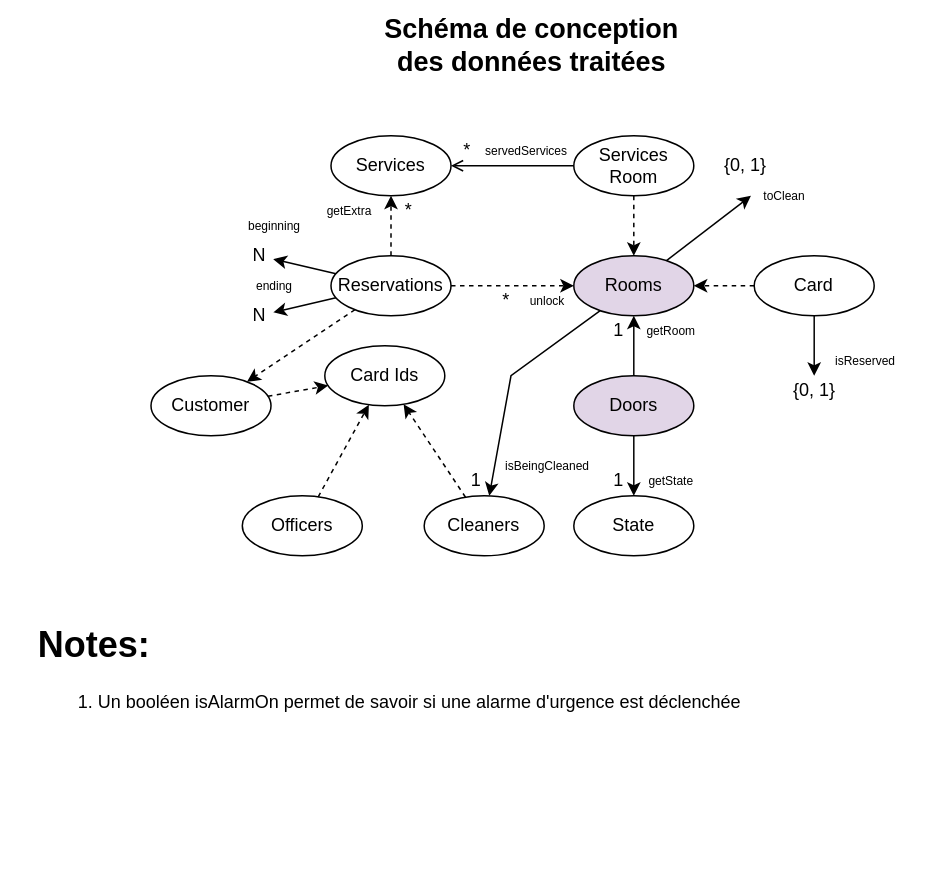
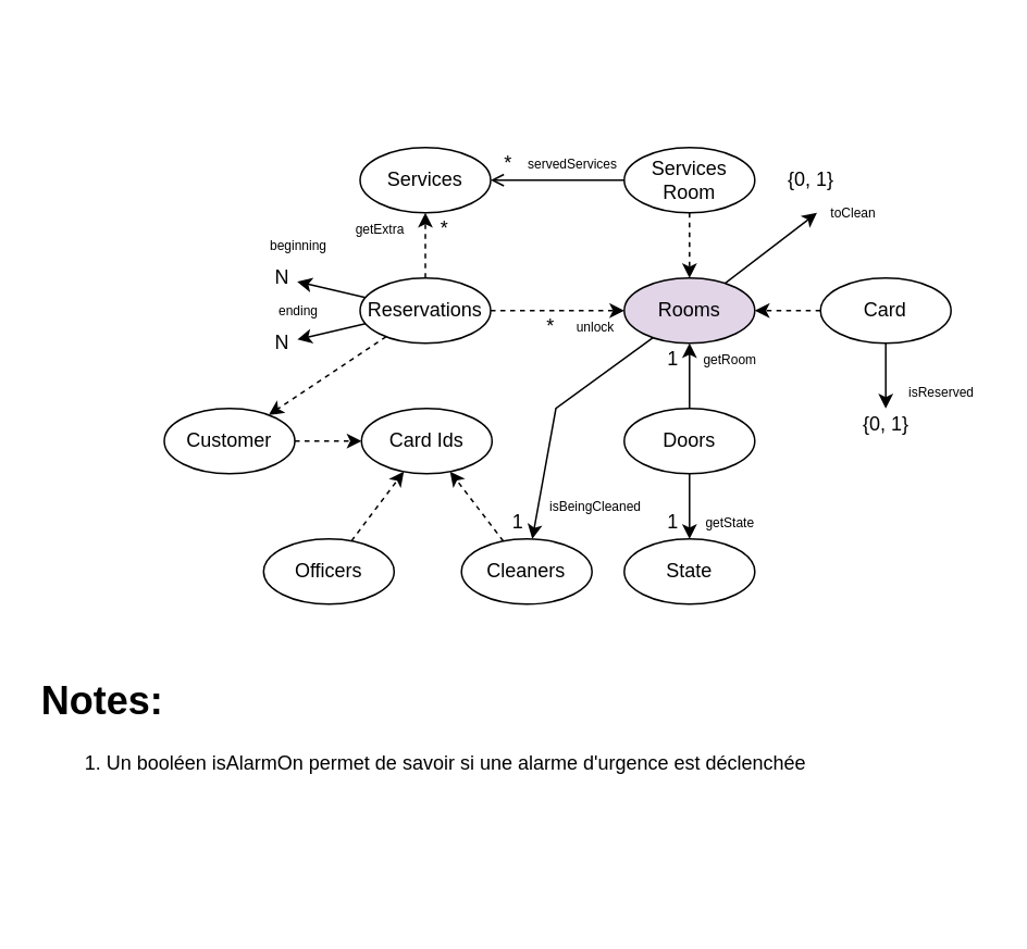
  <mxCell id="0" />
  <mxCell id="1" parent="0" />
- <mxCell id="2" value="Schéma de conception des données traitées" style="text;html=1;strokeColor=none;fillColor=none;align=center;verticalAlign=middle;whiteSpace=wrap;rounded=0;fontSize=18;fontStyle=1" parent="1" vertex="1"><mxGeometry x="244" y="20" width="220" height="20" as="geometry" /></mxCell>
  <mxCell id="3" value="&lt;span style=&quot;text-align: left&quot;&gt;Services Room&lt;/span&gt;" style="ellipse;whiteSpace=wrap;html=1;" parent="1" vertex="1"><mxGeometry x="381.87" y="90" width="80" height="40" as="geometry" /></mxCell>
  <mxCell id="4" value="Customer" style="ellipse;whiteSpace=wrap;html=1;" parent="1" vertex="1"><mxGeometry x="100" y="250" width="80" height="40" as="geometry" /></mxCell>
  <mxCell id="5" value="Officers" style="ellipse;whiteSpace=wrap;html=1;" parent="1" vertex="1"><mxGeometry x="160.87" y="330" width="80" height="40" as="geometry" /></mxCell>
  <mxCell id="6" value="Cleaners" style="ellipse;whiteSpace=wrap;html=1;" parent="1" vertex="1"><mxGeometry x="282.13" y="330" width="80" height="40" as="geometry" /></mxCell>
- <mxCell id="7" value="Card Ids" style="ellipse;whiteSpace=wrap;html=1;" parent="1" vertex="1"><mxGeometry x="215.87" y="230" width="80" height="40" as="geometry" /></mxCell>
+ <mxCell id="7" value="Card Ids" style="ellipse;whiteSpace=wrap;html=1;" parent="1" vertex="1"><mxGeometry x="220.87" y="250" width="80" height="40" as="geometry" /></mxCell>
  <mxCell id="8" value="&lt;span style=&quot;text-align: left&quot;&gt;Card&lt;/span&gt;" style="ellipse;whiteSpace=wrap;html=1;" parent="1" vertex="1"><mxGeometry x="502.13" y="170" width="80" height="40" as="geometry" /></mxCell>
  <mxCell id="9" value="&lt;span style=&quot;text-align: left&quot;&gt;Rooms&lt;/span&gt;" style="ellipse;whiteSpace=wrap;html=1;fillColor=#e1d5e7;" parent="1" vertex="1"><mxGeometry x="381.87" y="170" width="80" height="40" as="geometry" /></mxCell>
  <mxCell id="10" value="" style="endArrow=classic;html=1;dashed=1;" parent="1" source="5" target="7" edge="1"><mxGeometry width="50" height="50" relative="1" as="geometry"><mxPoint x="369.62" y="340" as="sourcePoint" /><mxPoint x="419.62" y="290" as="targetPoint" /></mxGeometry></mxCell>
  <mxCell id="11" value="" style="endArrow=classic;html=1;dashed=1;" parent="1" source="6" target="7" edge="1"><mxGeometry width="50" height="50" relative="1" as="geometry"><mxPoint x="357.839" y="366.979" as="sourcePoint" /><mxPoint x="414.213" y="308.038" as="targetPoint" /></mxGeometry></mxCell>
  <mxCell id="12" value="" style="endArrow=classic;html=1;dashed=1;" parent="1" source="4" target="7" edge="1"><mxGeometry width="50" height="50" relative="1" as="geometry"><mxPoint x="319.674" y="365.064" as="sourcePoint" /><mxPoint x="310.743" y="309.939" as="targetPoint" /></mxGeometry></mxCell>
  <mxCell id="13" value="" style="endArrow=classic;html=1;dashed=1;" parent="1" source="3" target="9" edge="1"><mxGeometry width="50" height="50" relative="1" as="geometry"><mxPoint x="545.172" y="267.627" as="sourcePoint" /><mxPoint x="476.779" y="207.381" as="targetPoint" /></mxGeometry></mxCell>
  <mxCell id="14" value="" style="endArrow=classic;html=1;dashed=1;" parent="1" source="8" target="9" edge="1"><mxGeometry width="50" height="50" relative="1" as="geometry"><mxPoint x="701.208" y="260.664" as="sourcePoint" /><mxPoint x="728.653" y="209.321" as="targetPoint" /></mxGeometry></mxCell>
  <mxCell id="15" value="&lt;span style=&quot;text-align: left&quot;&gt;Services&lt;/span&gt;" style="ellipse;whiteSpace=wrap;html=1;" parent="1" vertex="1"><mxGeometry x="220" y="90" width="80" height="40" as="geometry" /></mxCell>
  <mxCell id="16" value="*" style="text;html=1;strokeColor=none;fillColor=none;align=center;verticalAlign=middle;whiteSpace=wrap;rounded=0;" parent="1" vertex="1"><mxGeometry x="300.87" y="90" width="20" height="20" as="geometry" /></mxCell>
  <mxCell id="17" value="servedServices" style="text;html=1;align=center;verticalAlign=middle;resizable=0;points=[];autosize=1;fontSize=8;" parent="1" vertex="1"><mxGeometry x="314.94" y="90" width="70" height="20" as="geometry" /></mxCell>
  <mxCell id="18" style="rounded=0;orthogonalLoop=1;jettySize=auto;html=1;endArrow=open;" parent="1" source="3" target="15" edge="1"><mxGeometry relative="1" as="geometry"><mxPoint x="619.49" y="90" as="sourcePoint" /><mxPoint x="619.49" y="20" as="targetPoint" /></mxGeometry></mxCell>
  <mxCell id="19" value="unlock" style="text;html=1;strokeColor=none;fillColor=none;align=center;verticalAlign=middle;whiteSpace=wrap;rounded=0;fontSize=8;" parent="1" vertex="1"><mxGeometry x="347" y="190" width="34.87" height="20" as="geometry" /></mxCell>
  <mxCell id="20" value="getState" style="text;html=1;strokeColor=none;fillColor=none;align=center;verticalAlign=middle;whiteSpace=wrap;rounded=0;fontSize=8;" parent="1" vertex="1"><mxGeometry x="422" y="310" width="50" height="20" as="geometry" /></mxCell>
  <mxCell id="21" style="rounded=0;orthogonalLoop=1;jettySize=auto;html=1;" parent="1" source="24" target="22" edge="1"><mxGeometry relative="1" as="geometry"><mxPoint x="754.62" y="320" as="sourcePoint" /><mxPoint x="852.49" y="320" as="targetPoint" /></mxGeometry></mxCell>
  <mxCell id="22" value="&lt;span style=&quot;text-align: left&quot;&gt;State&lt;/span&gt;" style="ellipse;whiteSpace=wrap;html=1;" parent="1" vertex="1"><mxGeometry x="381.87" y="330" width="80" height="40" as="geometry" /></mxCell>
  <mxCell id="23" value="1" style="text;html=1;strokeColor=none;fillColor=none;align=center;verticalAlign=middle;whiteSpace=wrap;rounded=0;" parent="1" vertex="1"><mxGeometry x="401.5" y="310" width="20" height="20" as="geometry" /></mxCell>
- <mxCell id="24" value="&lt;span style=&quot;text-align: left&quot;&gt;Doors&lt;/span&gt;" style="ellipse;whiteSpace=wrap;html=1;fillColor=#e1d5e7;" parent="1" vertex="1"><mxGeometry x="381.87" y="250" width="80" height="40" as="geometry" /></mxCell>
+ <mxCell id="24" value="&lt;span style=&quot;text-align: left&quot;&gt;Doors&lt;/span&gt;" style="ellipse;whiteSpace=wrap;html=1;" parent="1" vertex="1"><mxGeometry x="381.87" y="250" width="80" height="40" as="geometry" /></mxCell>
  <mxCell id="25" value="" style="endArrow=classic;html=1;startArrow=none;startFill=0;" parent="1" source="24" target="9" edge="1"><mxGeometry width="50" height="50" relative="1" as="geometry"><mxPoint x="589.49" y="250" as="sourcePoint" /><mxPoint x="670.99" y="250" as="targetPoint" /><Array as="points" /></mxGeometry></mxCell>
  <mxCell id="26" value="1" style="text;html=1;strokeColor=none;fillColor=none;align=center;verticalAlign=middle;whiteSpace=wrap;rounded=0;" parent="1" vertex="1"><mxGeometry x="401.5" y="210" width="20" height="20" as="geometry" /></mxCell>
  <mxCell id="27" value="getRoom" style="text;html=1;strokeColor=none;fillColor=none;align=center;verticalAlign=middle;whiteSpace=wrap;rounded=0;fontSize=8;" parent="1" vertex="1"><mxGeometry x="421.5" y="210" width="49.87" height="20" as="geometry" /></mxCell>
  <mxCell id="28" value="*" style="text;html=1;strokeColor=none;fillColor=none;align=center;verticalAlign=middle;whiteSpace=wrap;rounded=0;" parent="1" vertex="1"><mxGeometry x="327" y="190" width="20" height="20" as="geometry" /></mxCell>
  <mxCell id="29" style="rounded=0;orthogonalLoop=1;jettySize=auto;html=1;exitX=0.5;exitY=0;exitDx=0;exitDy=0;" parent="1" source="8" target="8" edge="1"><mxGeometry relative="1" as="geometry"><mxPoint x="337" y="120" as="sourcePoint" /><mxPoint x="456.57" y="120" as="targetPoint" /></mxGeometry></mxCell>
  <mxCell id="30" value="isReserved" style="text;html=1;align=center;verticalAlign=middle;resizable=0;points=[];autosize=1;fontSize=8;" parent="1" vertex="1"><mxGeometry x="546.13" y="230" width="60" height="20" as="geometry" /></mxCell>
  <mxCell id="31" style="rounded=0;orthogonalLoop=1;jettySize=auto;html=1;dashed=1;" parent="1" source="48" target="15" edge="1"><mxGeometry relative="1" as="geometry"><mxPoint x="309.587" y="93.494" as="sourcePoint" /><mxPoint x="321" y="136" as="targetPoint" /></mxGeometry></mxCell>
  <mxCell id="32" value="getExtra" style="text;html=1;align=center;verticalAlign=middle;resizable=0;points=[];autosize=1;fontSize=8;" parent="1" vertex="1"><mxGeometry x="206.5" y="130" width="50" height="20" as="geometry" /></mxCell>
  <mxCell id="33" value="*" style="text;html=1;strokeColor=none;fillColor=none;align=center;verticalAlign=middle;whiteSpace=wrap;rounded=0;" parent="1" vertex="1"><mxGeometry x="262.13" y="130" width="20" height="20" as="geometry" /></mxCell>
  <mxCell id="34" value="{0, 1}" style="text;html=1;strokeColor=none;fillColor=none;align=center;verticalAlign=middle;whiteSpace=wrap;rounded=0;" parent="1" vertex="1"><mxGeometry x="525.63" y="250" width="33" height="20" as="geometry" /></mxCell>
  <mxCell id="35" style="rounded=0;orthogonalLoop=1;jettySize=auto;html=1;" parent="1" source="8" edge="1"><mxGeometry relative="1" as="geometry"><mxPoint x="319.587" y="103.494" as="sourcePoint" /><mxPoint x="542.13" y="250" as="targetPoint" /></mxGeometry></mxCell>
  <mxCell id="36" style="rounded=0;orthogonalLoop=1;jettySize=auto;html=1;" parent="1" source="9" edge="1"><mxGeometry relative="1" as="geometry"><mxPoint x="377" y="200" as="sourcePoint" /><mxPoint x="500" y="130" as="targetPoint" /></mxGeometry></mxCell>
  <mxCell id="37" value="{0, 1}" style="text;html=1;strokeColor=none;fillColor=none;align=center;verticalAlign=middle;whiteSpace=wrap;rounded=0;" parent="1" vertex="1"><mxGeometry x="480" y="100" width="33" height="20" as="geometry" /></mxCell>
  <mxCell id="38" value="toClean" style="text;html=1;align=center;verticalAlign=middle;resizable=0;points=[];autosize=1;fontSize=8;" parent="1" vertex="1"><mxGeometry x="502.13" y="120" width="40" height="20" as="geometry" /></mxCell>
  <mxCell id="39" style="rounded=0;orthogonalLoop=1;jettySize=auto;html=1;dashed=1;" parent="1" source="48" target="9" edge="1"><mxGeometry relative="1" as="geometry"><mxPoint x="405.632" y="184.904" as="sourcePoint" /><mxPoint x="362.13" y="160" as="targetPoint" /></mxGeometry></mxCell>
  <mxCell id="40" style="rounded=0;orthogonalLoop=1;jettySize=auto;html=1;" parent="1" source="48" target="45" edge="1"><mxGeometry relative="1" as="geometry"><mxPoint x="100.003" y="180.926" as="sourcePoint" /><mxPoint x="56.91" y="170" as="targetPoint" /></mxGeometry></mxCell>
  <mxCell id="41" style="rounded=0;orthogonalLoop=1;jettySize=auto;html=1;" parent="1" source="48" target="44" edge="1"><mxGeometry relative="1" as="geometry"><mxPoint x="100.003" y="199.074" as="sourcePoint" /><mxPoint x="56.91" y="210" as="targetPoint" /></mxGeometry></mxCell>
  <mxCell id="42" value="beginning" style="text;html=1;align=center;verticalAlign=middle;resizable=0;points=[];autosize=1;fontSize=8;" parent="1" vertex="1"><mxGeometry x="156.5" y="140" width="50" height="20" as="geometry" /></mxCell>
  <mxCell id="43" value="ending" style="text;html=1;align=center;verticalAlign=middle;resizable=0;points=[];autosize=1;fontSize=8;" parent="1" vertex="1"><mxGeometry x="161.5" y="180" width="40" height="20" as="geometry" /></mxCell>
  <mxCell id="44" value="N" style="text;html=1;align=center;verticalAlign=middle;resizable=0;points=[];autosize=1;" parent="1" vertex="1"><mxGeometry x="161.5" y="200" width="20" height="20" as="geometry" /></mxCell>
  <mxCell id="45" value="N" style="text;html=1;align=center;verticalAlign=middle;resizable=0;points=[];autosize=1;" parent="1" vertex="1"><mxGeometry x="161.5" y="160" width="20" height="20" as="geometry" /></mxCell>
  <mxCell id="46" value="&lt;h1&gt;Notes:&lt;/h1&gt;&lt;div&gt;&lt;ol&gt;&lt;li&gt;Un booléen isAlarmOn permet de savoir si une alarme d'urgence est déclenchée&lt;/li&gt;&lt;/ol&gt;&lt;/div&gt;" style="text;html=1;strokeColor=none;fillColor=none;spacing=5;spacingTop=-20;whiteSpace=wrap;overflow=hidden;rounded=0;" parent="1" vertex="1"><mxGeometry x="20" y="410" width="560" height="150" as="geometry" /></mxCell>
  <mxCell id="47" value="isBeingCleaned" style="text;html=1;align=center;verticalAlign=middle;resizable=0;points=[];autosize=1;fontSize=8;" parent="1" vertex="1"><mxGeometry x="329.44" y="300" width="70" height="20" as="geometry" /></mxCell>
  <mxCell id="48" value="Reservations" style="ellipse;whiteSpace=wrap;html=1;" parent="1" vertex="1"><mxGeometry x="220" y="170" width="80" height="40" as="geometry" /></mxCell>
  <mxCell id="49" value="" style="endArrow=classic;html=1;dashed=1;" parent="1" source="48" target="4" edge="1"><mxGeometry width="50" height="50" relative="1" as="geometry"><mxPoint x="270.87" y="220" as="sourcePoint" /><mxPoint x="270.87" y="260" as="targetPoint" /></mxGeometry></mxCell>
  <mxCell id="50" style="rounded=0;orthogonalLoop=1;jettySize=auto;html=1;" parent="1" source="9" target="6" edge="1"><mxGeometry relative="1" as="geometry"><mxPoint x="453.67" y="183.231" as="sourcePoint" /><mxPoint x="510" y="140" as="targetPoint" /><Array as="points"><mxPoint x="340" y="250" /></Array></mxGeometry></mxCell>
  <mxCell id="51" value="1" style="text;html=1;strokeColor=none;fillColor=none;align=center;verticalAlign=middle;whiteSpace=wrap;rounded=0;" parent="1" vertex="1"><mxGeometry x="307" y="310" width="20" height="20" as="geometry" /></mxCell>
